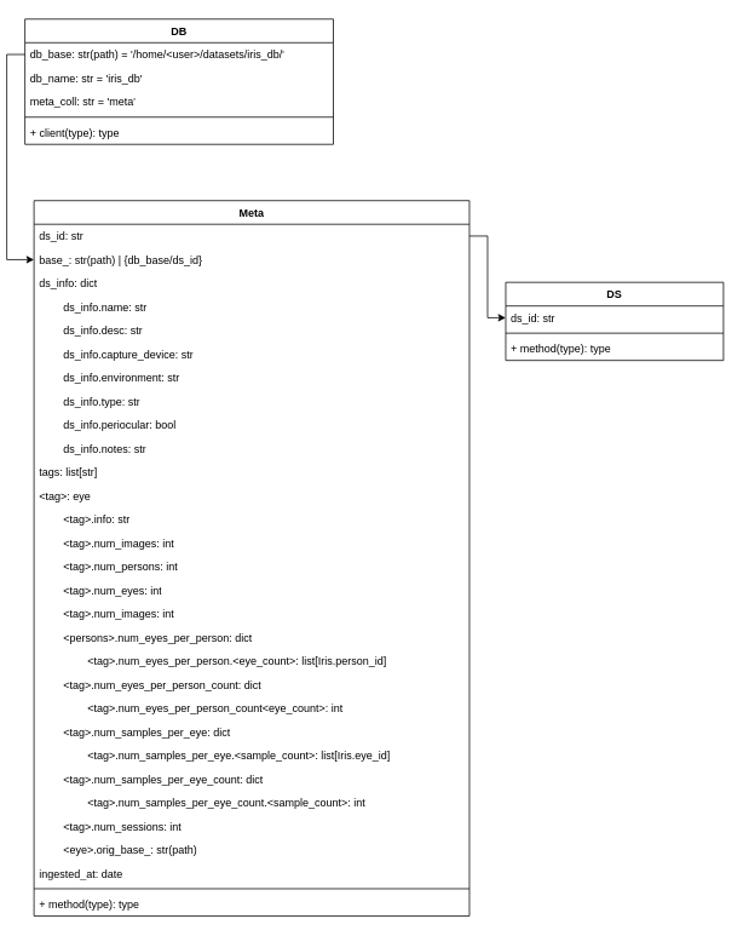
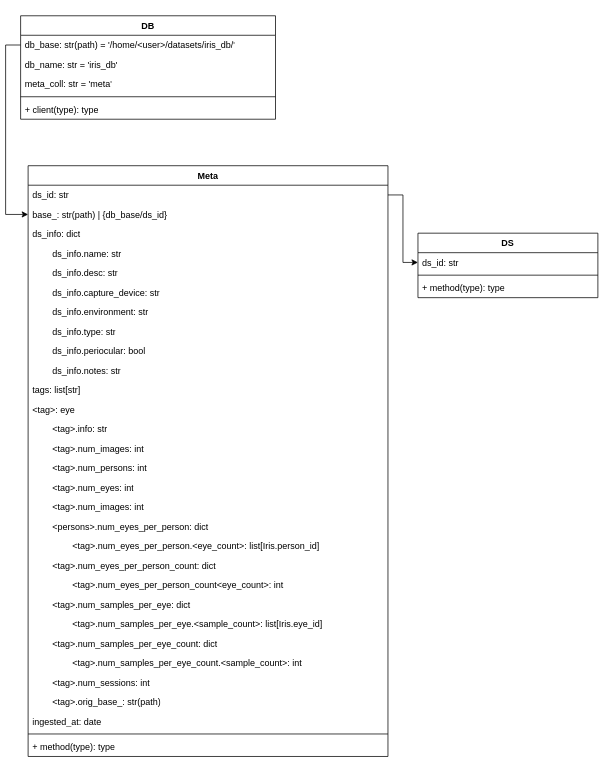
  <mxCell id="0" />
  <mxCell id="1" parent="0" />
  <mxCell id="2" value="Meta" style="swimlane;fontStyle=1;align=center;verticalAlign=top;childLayout=stackLayout;horizontal=1;startSize=26;horizontalStack=0;resizeParent=1;resizeParentMax=0;resizeLast=0;collapsible=1;marginBottom=0;whiteSpace=wrap;html=1;" vertex="1" parent="1"><mxGeometry x="30" y="220" width="480" height="788" as="geometry" /></mxCell>
  <mxCell id="3" value="ds_id: str" style="text;strokeColor=none;fillColor=none;align=left;verticalAlign=top;spacingLeft=4;spacingRight=4;overflow=hidden;rotatable=0;points=[[0,0.5],[1,0.5]];portConstraint=eastwest;whiteSpace=wrap;html=1;" vertex="1" parent="2"><mxGeometry y="26" width="480" height="26" as="geometry" /></mxCell>
  <mxCell id="4" value="base_: str(path) | {db_base/ds_id}" style="text;strokeColor=none;fillColor=none;align=left;verticalAlign=top;spacingLeft=4;spacingRight=4;overflow=hidden;rotatable=0;points=[[0,0.5],[1,0.5]];portConstraint=eastwest;whiteSpace=wrap;html=1;" vertex="1" parent="2"><mxGeometry y="52" width="480" height="26" as="geometry" /></mxCell>
  <mxCell id="5" value="ds_info: dict" style="text;strokeColor=none;fillColor=none;align=left;verticalAlign=top;spacingLeft=4;spacingRight=4;overflow=hidden;rotatable=0;points=[[0,0.5],[1,0.5]];portConstraint=eastwest;whiteSpace=wrap;html=1;" vertex="1" parent="2"><mxGeometry y="78" width="480" height="26" as="geometry" /></mxCell>
  <mxCell id="6" value="&lt;span style=&quot;white-space: pre;&quot;&gt;&#09;&lt;/span&gt;ds_info.name: str" style="text;strokeColor=none;fillColor=none;align=left;verticalAlign=top;spacingLeft=4;spacingRight=4;overflow=hidden;rotatable=0;points=[[0,0.5],[1,0.5]];portConstraint=eastwest;whiteSpace=wrap;html=1;" vertex="1" parent="2"><mxGeometry y="104" width="480" height="26" as="geometry" /></mxCell>
  <mxCell id="7" value="&lt;span style=&quot;white-space: pre;&quot;&gt;&#09;&lt;/span&gt;ds_info.desc: str" style="text;strokeColor=none;fillColor=none;align=left;verticalAlign=top;spacingLeft=4;spacingRight=4;overflow=hidden;rotatable=0;points=[[0,0.5],[1,0.5]];portConstraint=eastwest;whiteSpace=wrap;html=1;" vertex="1" parent="2"><mxGeometry y="130" width="480" height="26" as="geometry" /></mxCell>
  <mxCell id="8" value="&lt;span style=&quot;white-space: pre;&quot;&gt;&#09;&lt;/span&gt;ds_info.capture_device: str" style="text;strokeColor=none;fillColor=none;align=left;verticalAlign=top;spacingLeft=4;spacingRight=4;overflow=hidden;rotatable=0;points=[[0,0.5],[1,0.5]];portConstraint=eastwest;whiteSpace=wrap;html=1;" vertex="1" parent="2"><mxGeometry y="156" width="480" height="26" as="geometry" /></mxCell>
  <mxCell id="9" value="&lt;span style=&quot;white-space: pre;&quot;&gt;&#09;&lt;/span&gt;ds_info.environment&lt;span style=&quot;background-color: transparent; color: light-dark(rgb(0, 0, 0), rgb(255, 255, 255));&quot;&gt;: str&lt;/span&gt;" style="text;strokeColor=none;fillColor=none;align=left;verticalAlign=top;spacingLeft=4;spacingRight=4;overflow=hidden;rotatable=0;points=[[0,0.5],[1,0.5]];portConstraint=eastwest;whiteSpace=wrap;html=1;" vertex="1" parent="2"><mxGeometry y="182" width="480" height="26" as="geometry" /></mxCell>
  <mxCell id="10" value="&lt;span style=&quot;white-space: pre;&quot;&gt;&#09;&lt;/span&gt;ds_info.type&lt;span style=&quot;background-color: transparent; color: light-dark(rgb(0, 0, 0), rgb(255, 255, 255));&quot;&gt;: str&lt;/span&gt;" style="text;strokeColor=none;fillColor=none;align=left;verticalAlign=top;spacingLeft=4;spacingRight=4;overflow=hidden;rotatable=0;points=[[0,0.5],[1,0.5]];portConstraint=eastwest;whiteSpace=wrap;html=1;" vertex="1" parent="2"><mxGeometry y="208" width="480" height="26" as="geometry" /></mxCell>
  <mxCell id="11" value="&lt;span style=&quot;white-space: pre;&quot;&gt;&#09;&lt;/span&gt;ds_info.periocular&lt;span style=&quot;background-color: transparent; color: light-dark(rgb(0, 0, 0), rgb(255, 255, 255));&quot;&gt;: bool&lt;/span&gt;" style="text;strokeColor=none;fillColor=none;align=left;verticalAlign=top;spacingLeft=4;spacingRight=4;overflow=hidden;rotatable=0;points=[[0,0.5],[1,0.5]];portConstraint=eastwest;whiteSpace=wrap;html=1;" vertex="1" parent="2"><mxGeometry y="234" width="480" height="26" as="geometry" /></mxCell>
  <mxCell id="12" value="&lt;span style=&quot;white-space: pre;&quot;&gt;&#09;&lt;/span&gt;ds_info.notes&lt;span style=&quot;background-color: transparent; color: light-dark(rgb(0, 0, 0), rgb(255, 255, 255));&quot;&gt;: str&lt;/span&gt;" style="text;strokeColor=none;fillColor=none;align=left;verticalAlign=top;spacingLeft=4;spacingRight=4;overflow=hidden;rotatable=0;points=[[0,0.5],[1,0.5]];portConstraint=eastwest;whiteSpace=wrap;html=1;" vertex="1" parent="2"><mxGeometry y="260" width="480" height="26" as="geometry" /></mxCell>
  <mxCell id="13" value="tags: list[str]" style="text;strokeColor=none;fillColor=none;align=left;verticalAlign=top;spacingLeft=4;spacingRight=4;overflow=hidden;rotatable=0;points=[[0,0.5],[1,0.5]];portConstraint=eastwest;whiteSpace=wrap;html=1;" vertex="1" parent="2"><mxGeometry y="286" width="480" height="26" as="geometry" /></mxCell>
  <mxCell id="14" value="&amp;lt;tag&amp;gt;: eye" style="text;strokeColor=none;fillColor=none;align=left;verticalAlign=top;spacingLeft=4;spacingRight=4;overflow=hidden;rotatable=0;points=[[0,0.5],[1,0.5]];portConstraint=eastwest;whiteSpace=wrap;html=1;" vertex="1" parent="2"><mxGeometry y="312" width="480" height="26" as="geometry" /></mxCell>
  <mxCell id="15" value="&lt;span style=&quot;white-space: pre;&quot;&gt;&#09;&lt;/span&gt;&amp;lt;tag&amp;gt;.info: str" style="text;strokeColor=none;fillColor=none;align=left;verticalAlign=top;spacingLeft=4;spacingRight=4;overflow=hidden;rotatable=0;points=[[0,0.5],[1,0.5]];portConstraint=eastwest;whiteSpace=wrap;html=1;" vertex="1" parent="2"><mxGeometry y="338" width="480" height="26" as="geometry" /></mxCell>
  <mxCell id="16" value="&lt;span style=&quot;white-space: pre;&quot;&gt;&#09;&lt;/span&gt;&amp;lt;tag&amp;gt;.num_images: int" style="text;strokeColor=none;fillColor=none;align=left;verticalAlign=top;spacingLeft=4;spacingRight=4;overflow=hidden;rotatable=0;points=[[0,0.5],[1,0.5]];portConstraint=eastwest;whiteSpace=wrap;html=1;" vertex="1" parent="2"><mxGeometry y="364" width="480" height="26" as="geometry" /></mxCell>
  <mxCell id="17" value="&lt;span style=&quot;white-space: pre;&quot;&gt;&#09;&lt;/span&gt;&amp;lt;tag&amp;gt;.num_persons: int" style="text;strokeColor=none;fillColor=none;align=left;verticalAlign=top;spacingLeft=4;spacingRight=4;overflow=hidden;rotatable=0;points=[[0,0.5],[1,0.5]];portConstraint=eastwest;whiteSpace=wrap;html=1;" vertex="1" parent="2"><mxGeometry y="390" width="480" height="26" as="geometry" /></mxCell>
  <mxCell id="18" value="&lt;span style=&quot;white-space: pre;&quot;&gt;&#09;&lt;/span&gt;&amp;lt;tag&amp;gt;.num_eyes:&amp;nbsp;int" style="text;strokeColor=none;fillColor=none;align=left;verticalAlign=top;spacingLeft=4;spacingRight=4;overflow=hidden;rotatable=0;points=[[0,0.5],[1,0.5]];portConstraint=eastwest;whiteSpace=wrap;html=1;" vertex="1" parent="2"><mxGeometry y="416" width="480" height="26" as="geometry" /></mxCell>
  <mxCell id="19" value="&lt;span style=&quot;white-space: pre;&quot;&gt;&#09;&lt;/span&gt;&amp;lt;tag&amp;gt;.num_images: int" style="text;strokeColor=none;fillColor=none;align=left;verticalAlign=top;spacingLeft=4;spacingRight=4;overflow=hidden;rotatable=0;points=[[0,0.5],[1,0.5]];portConstraint=eastwest;whiteSpace=wrap;html=1;" vertex="1" parent="2"><mxGeometry y="442" width="480" height="26" as="geometry" /></mxCell>
  <mxCell id="20" value="&lt;span style=&quot;white-space: pre;&quot;&gt;&#09;&lt;/span&gt;&amp;lt;persons&amp;gt;.num_eyes_per_person: dict" style="text;strokeColor=none;fillColor=none;align=left;verticalAlign=top;spacingLeft=4;spacingRight=4;overflow=hidden;rotatable=0;points=[[0,0.5],[1,0.5]];portConstraint=eastwest;whiteSpace=wrap;html=1;" vertex="1" parent="2"><mxGeometry y="468" width="480" height="26" as="geometry" /></mxCell>
  <mxCell id="21" value="&lt;span style=&quot;white-space: pre;&quot;&gt;&lt;span style=&quot;white-space: pre;&quot;&gt;&#09;&lt;/span&gt;&#09;&lt;/span&gt;&amp;lt;tag&amp;gt;.num_eyes_per_person.&lt;span style=&quot;white-space: pre;&quot;&gt;&amp;lt;eye_count&amp;gt;&lt;/span&gt;: list[Iris.person_id]&amp;nbsp;" style="text;strokeColor=none;fillColor=none;align=left;verticalAlign=top;spacingLeft=4;spacingRight=4;overflow=hidden;rotatable=0;points=[[0,0.5],[1,0.5]];portConstraint=eastwest;whiteSpace=wrap;html=1;" vertex="1" parent="2"><mxGeometry y="494" width="480" height="26" as="geometry" /></mxCell>
  <mxCell id="22" value="&lt;span style=&quot;white-space: pre;&quot;&gt;&#09;&lt;/span&gt;&amp;lt;tag&amp;gt;.num_eyes_per_person_count: dict" style="text;strokeColor=none;fillColor=none;align=left;verticalAlign=top;spacingLeft=4;spacingRight=4;overflow=hidden;rotatable=0;points=[[0,0.5],[1,0.5]];portConstraint=eastwest;whiteSpace=wrap;html=1;" vertex="1" parent="2"><mxGeometry y="520" width="480" height="26" as="geometry" /></mxCell>
  <mxCell id="23" value="&lt;span style=&quot;white-space: pre;&quot;&gt;&lt;span style=&quot;white-space: pre;&quot;&gt;&#09;&lt;/span&gt;&#09;&lt;/span&gt;&amp;lt;tag&amp;gt;.num_eyes_per_person_count&lt;span style=&quot;white-space: pre;&quot;&gt;&amp;lt;eye_count&amp;gt;&lt;/span&gt;: int&amp;nbsp;" style="text;strokeColor=none;fillColor=none;align=left;verticalAlign=top;spacingLeft=4;spacingRight=4;overflow=hidden;rotatable=0;points=[[0,0.5],[1,0.5]];portConstraint=eastwest;whiteSpace=wrap;html=1;" vertex="1" parent="2"><mxGeometry y="546" width="480" height="26" as="geometry" /></mxCell>
  <mxCell id="24" value="&lt;span style=&quot;white-space: pre;&quot;&gt;&#09;&lt;/span&gt;&amp;lt;tag&amp;gt;.num_samples_per_eye: dict" style="text;strokeColor=none;fillColor=none;align=left;verticalAlign=top;spacingLeft=4;spacingRight=4;overflow=hidden;rotatable=0;points=[[0,0.5],[1,0.5]];portConstraint=eastwest;whiteSpace=wrap;html=1;" vertex="1" parent="2"><mxGeometry y="572" width="480" height="26" as="geometry" /></mxCell>
  <mxCell id="25" value="&lt;span style=&quot;white-space: pre;&quot;&gt;&#09;&lt;/span&gt;&lt;span style=&quot;white-space: pre;&quot;&gt;&#09;&lt;/span&gt;&amp;lt;tag&amp;gt;.num_samples_per_eye.&lt;span style=&quot;white-space: pre;&quot;&gt;&amp;lt;sample_count&amp;gt;&lt;/span&gt;: list[Iris.eye_id]&amp;nbsp;" style="text;strokeColor=none;fillColor=none;align=left;verticalAlign=top;spacingLeft=4;spacingRight=4;overflow=hidden;rotatable=0;points=[[0,0.5],[1,0.5]];portConstraint=eastwest;whiteSpace=wrap;html=1;" vertex="1" parent="2"><mxGeometry y="598" width="480" height="26" as="geometry" /></mxCell>
  <mxCell id="26" value="&lt;span style=&quot;white-space: pre;&quot;&gt;&#09;&lt;/span&gt;&amp;lt;tag&amp;gt;.num_samples_per_eye_count: dict" style="text;strokeColor=none;fillColor=none;align=left;verticalAlign=top;spacingLeft=4;spacingRight=4;overflow=hidden;rotatable=0;points=[[0,0.5],[1,0.5]];portConstraint=eastwest;whiteSpace=wrap;html=1;" vertex="1" parent="2"><mxGeometry y="624" width="480" height="26" as="geometry" /></mxCell>
  <mxCell id="27" value="&lt;span style=&quot;white-space: pre;&quot;&gt;&lt;span style=&quot;white-space: pre;&quot;&gt;&#09;&lt;/span&gt;&#09;&lt;/span&gt;&amp;lt;tag&amp;gt;.num_samples_per_eye_count.&lt;span style=&quot;white-space: pre;&quot;&gt;&amp;lt;&lt;/span&gt;&lt;span style=&quot;white-space: pre;&quot;&gt;sample_count&lt;/span&gt;&lt;span style=&quot;white-space: pre;&quot;&gt;&amp;gt;&lt;/span&gt;: int&amp;nbsp;" style="text;strokeColor=none;fillColor=none;align=left;verticalAlign=top;spacingLeft=4;spacingRight=4;overflow=hidden;rotatable=0;points=[[0,0.5],[1,0.5]];portConstraint=eastwest;whiteSpace=wrap;html=1;" vertex="1" parent="2"><mxGeometry y="650" width="480" height="26" as="geometry" /></mxCell>
  <mxCell id="28" value="&lt;span style=&quot;white-space: pre;&quot;&gt;&#09;&lt;/span&gt;&amp;lt;tag&amp;gt;.num_sessions: int" style="text;strokeColor=none;fillColor=none;align=left;verticalAlign=top;spacingLeft=4;spacingRight=4;overflow=hidden;rotatable=0;points=[[0,0.5],[1,0.5]];portConstraint=eastwest;whiteSpace=wrap;html=1;" vertex="1" parent="2"><mxGeometry y="676" width="480" height="26" as="geometry" /></mxCell>
- <mxCell id="29" value="&lt;span style=&quot;white-space: pre;&quot;&gt;&#09;&lt;/span&gt;&amp;lt;eye&amp;gt;.orig_base_: str(path)" style="text;strokeColor=none;fillColor=none;align=left;verticalAlign=top;spacingLeft=4;spacingRight=4;overflow=hidden;rotatable=0;points=[[0,0.5],[1,0.5]];portConstraint=eastwest;whiteSpace=wrap;html=1;" vertex="1" parent="2"><mxGeometry y="702" width="480" height="26" as="geometry" /></mxCell>
+ <mxCell id="29" value="&lt;span style=&quot;white-space: pre;&quot;&gt;&#09;&lt;/span&gt;&amp;lt;tag&amp;gt;.orig_base_: str(path)" style="text;strokeColor=none;fillColor=none;align=left;verticalAlign=top;spacingLeft=4;spacingRight=4;overflow=hidden;rotatable=0;points=[[0,0.5],[1,0.5]];portConstraint=eastwest;whiteSpace=wrap;html=1;" vertex="1" parent="2"><mxGeometry y="702" width="480" height="26" as="geometry" /></mxCell>
  <mxCell id="30" value="ingested_at: date" style="text;strokeColor=none;fillColor=none;align=left;verticalAlign=top;spacingLeft=4;spacingRight=4;overflow=hidden;rotatable=0;points=[[0,0.5],[1,0.5]];portConstraint=eastwest;whiteSpace=wrap;html=1;" vertex="1" parent="2"><mxGeometry y="728" width="480" height="26" as="geometry" /></mxCell>
  <mxCell id="31" value="" style="line;strokeWidth=1;fillColor=none;align=left;verticalAlign=middle;spacingTop=-1;spacingLeft=3;spacingRight=3;rotatable=0;labelPosition=right;points=[];portConstraint=eastwest;strokeColor=inherit;" vertex="1" parent="2"><mxGeometry y="754" width="480" height="8" as="geometry" /></mxCell>
  <mxCell id="32" value="+ method(type): type" style="text;strokeColor=none;fillColor=none;align=left;verticalAlign=top;spacingLeft=4;spacingRight=4;overflow=hidden;rotatable=0;points=[[0,0.5],[1,0.5]];portConstraint=eastwest;whiteSpace=wrap;html=1;" vertex="1" parent="2"><mxGeometry y="762" width="480" height="26" as="geometry" /></mxCell>
  <mxCell id="33" value="DB" style="swimlane;fontStyle=1;align=center;verticalAlign=top;childLayout=stackLayout;horizontal=1;startSize=26;horizontalStack=0;resizeParent=1;resizeParentMax=0;resizeLast=0;collapsible=1;marginBottom=0;whiteSpace=wrap;html=1;" vertex="1" parent="1"><mxGeometry x="20" y="20" width="340" height="138" as="geometry" /></mxCell>
  <mxCell id="34" value="db_base: str(path) = '/home/&amp;lt;user&amp;gt;/datasets/iris_db/'" style="text;strokeColor=none;fillColor=none;align=left;verticalAlign=top;spacingLeft=4;spacingRight=4;overflow=hidden;rotatable=0;points=[[0,0.5],[1,0.5]];portConstraint=eastwest;whiteSpace=wrap;html=1;" vertex="1" parent="33"><mxGeometry y="26" width="340" height="26" as="geometry" /></mxCell>
  <mxCell id="35" value="db_name: str = 'iris_db'" style="text;strokeColor=none;fillColor=none;align=left;verticalAlign=top;spacingLeft=4;spacingRight=4;overflow=hidden;rotatable=0;points=[[0,0.5],[1,0.5]];portConstraint=eastwest;whiteSpace=wrap;html=1;" vertex="1" parent="33"><mxGeometry y="52" width="340" height="26" as="geometry" /></mxCell>
  <mxCell id="36" value="meta_coll: str = 'meta'" style="text;strokeColor=none;fillColor=none;align=left;verticalAlign=top;spacingLeft=4;spacingRight=4;overflow=hidden;rotatable=0;points=[[0,0.5],[1,0.5]];portConstraint=eastwest;whiteSpace=wrap;html=1;" vertex="1" parent="33"><mxGeometry y="78" width="340" height="26" as="geometry" /></mxCell>
  <mxCell id="37" value="" style="line;strokeWidth=1;fillColor=none;align=left;verticalAlign=middle;spacingTop=-1;spacingLeft=3;spacingRight=3;rotatable=0;labelPosition=right;points=[];portConstraint=eastwest;strokeColor=inherit;" vertex="1" parent="33"><mxGeometry y="104" width="340" height="8" as="geometry" /></mxCell>
  <mxCell id="38" value="+ client(type): type" style="text;strokeColor=none;fillColor=none;align=left;verticalAlign=top;spacingLeft=4;spacingRight=4;overflow=hidden;rotatable=0;points=[[0,0.5],[1,0.5]];portConstraint=eastwest;whiteSpace=wrap;html=1;" vertex="1" parent="33"><mxGeometry y="112" width="340" height="26" as="geometry" /></mxCell>
  <mxCell id="39" style="edgeStyle=orthogonalEdgeStyle;rounded=0;orthogonalLoop=1;jettySize=auto;html=1;exitX=0;exitY=0.5;exitDx=0;exitDy=0;entryX=0;entryY=0.5;entryDx=0;entryDy=0;" edge="1" parent="1" source="34" target="4"><mxGeometry relative="1" as="geometry" /></mxCell>
  <mxCell id="40" value="DS" style="swimlane;fontStyle=1;align=center;verticalAlign=top;childLayout=stackLayout;horizontal=1;startSize=26;horizontalStack=0;resizeParent=1;resizeParentMax=0;resizeLast=0;collapsible=1;marginBottom=0;whiteSpace=wrap;html=1;" vertex="1" parent="1"><mxGeometry x="550" y="310" width="240" height="86" as="geometry" /></mxCell>
  <mxCell id="41" value="ds_id: str" style="text;strokeColor=none;fillColor=none;align=left;verticalAlign=top;spacingLeft=4;spacingRight=4;overflow=hidden;rotatable=0;points=[[0,0.5],[1,0.5]];portConstraint=eastwest;whiteSpace=wrap;html=1;" vertex="1" parent="40"><mxGeometry y="26" width="240" height="26" as="geometry" /></mxCell>
  <mxCell id="42" value="" style="line;strokeWidth=1;fillColor=none;align=left;verticalAlign=middle;spacingTop=-1;spacingLeft=3;spacingRight=3;rotatable=0;labelPosition=right;points=[];portConstraint=eastwest;strokeColor=inherit;" vertex="1" parent="40"><mxGeometry y="52" width="240" height="8" as="geometry" /></mxCell>
  <mxCell id="43" value="+ method(type): type" style="text;strokeColor=none;fillColor=none;align=left;verticalAlign=top;spacingLeft=4;spacingRight=4;overflow=hidden;rotatable=0;points=[[0,0.5],[1,0.5]];portConstraint=eastwest;whiteSpace=wrap;html=1;" vertex="1" parent="40"><mxGeometry y="60" width="240" height="26" as="geometry" /></mxCell>
  <mxCell id="44" style="edgeStyle=orthogonalEdgeStyle;rounded=0;orthogonalLoop=1;jettySize=auto;html=1;entryX=0;entryY=0.5;entryDx=0;entryDy=0;" edge="1" parent="1" source="3" target="41"><mxGeometry relative="1" as="geometry" /></mxCell>
